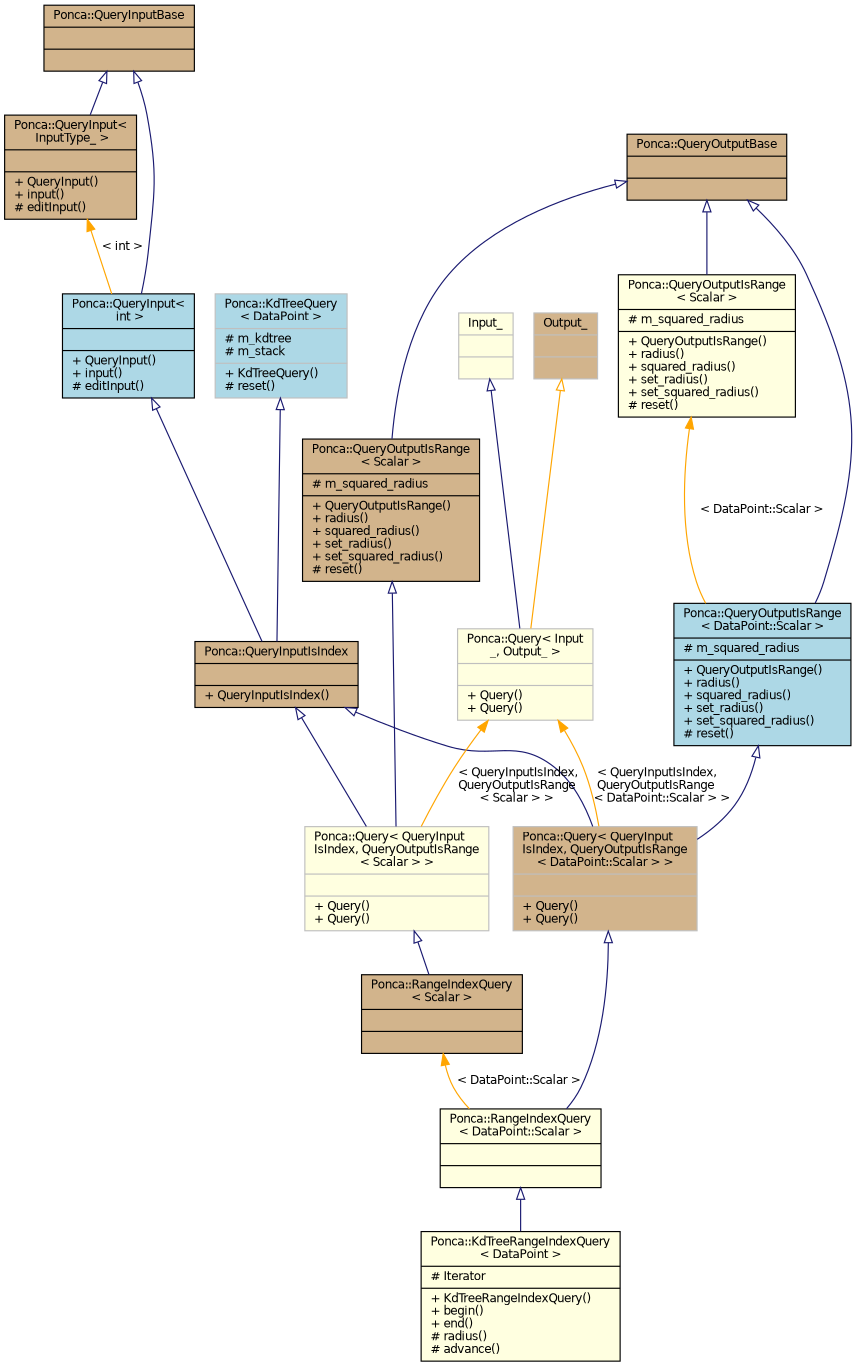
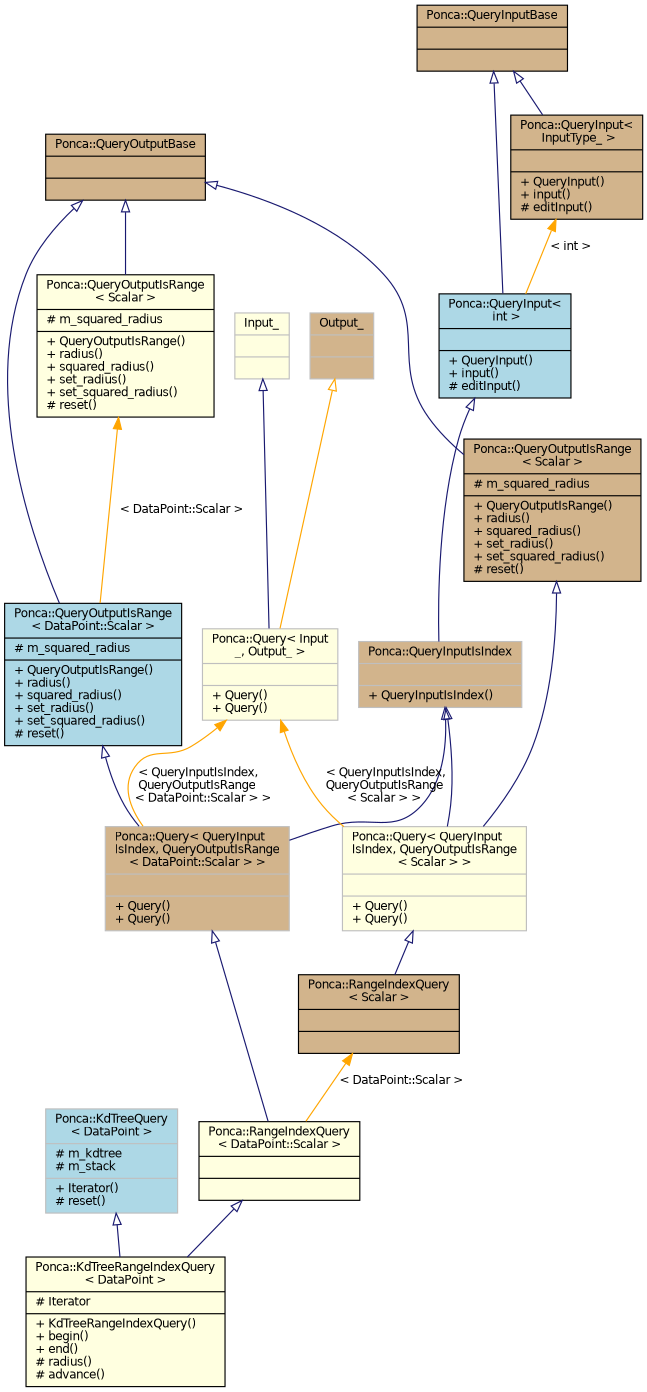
  digraph {
    node [color=black fillcolor=tan fontname=Helvetica fontsize=10 shape=record style=filled]
    edge [arrowtail=onormal color=midnightblue dir=back fontname=Helvetica fontsize=10 labelfontname=Helvetica labelfontsize=10 style=solid]
    n1 [fillcolor=lightyellow fontcolor=black height=0.2 label="{Ponca::KdTreeRangeIndexQuery\l\< DataPoint \>\n|# Iterator\l|+ KdTreeRangeIndexQuery()\l+ begin()\l+ end()\l# radius()\l# advance()\l}" width=0.4]
-   n2 [color=grey75 fillcolor=lightblue height=0.2 label="{Ponca::KdTreeQuery\l\< DataPoint \>\n|# m_kdtree\l# m_stack\l|+ KdTreeQuery()\l# reset()\l}" width=0.4]
+   n2 [color=grey75 fillcolor=lightblue height=0.2 label="{Ponca::KdTreeQuery\l\< DataPoint \>\n|# m_kdtree\l# m_stack\l|+ Iterator()\l# reset()\l}" width=0.4]
    n3 [fillcolor=lightyellow height=0.2 label="{Ponca::RangeIndexQuery\l\< DataPoint::Scalar \>\n||}" width=0.4]
    n4 [color=grey75 height=0.2 label="{Ponca::Query\< QueryInput\lIsIndex, QueryOutputIsRange\l\< DataPoint::Scalar \> \>\n||+ Query()\l+ Query()\l}" width=0.4]
-   n5 [height=0.2 label="{Ponca::QueryInputIsIndex\n||+ QueryInputIsIndex()\l}" width=0.4]
+   n5 [color=grey75 height=0.2 label="{Ponca::QueryInputIsIndex\n||+ QueryInputIsIndex()\l}" width=0.4]
    n6 [color=grey75 fillcolor=lightyellow height=0.2 label="{Ponca::Query\< QueryInput\lIsIndex, QueryOutputIsRange\l\< Scalar \> \>\n||+ Query()\l+ Query()\l}" width=0.4]
    n7 [height=0.2 label="{Ponca::RangeIndexQuery\l\< Scalar \>\n||}" width=0.4]
    n8 [fillcolor=lightblue height=0.2 label="{Ponca::QueryInput\<\l int \>\n||+ QueryInput()\l+ input()\l# editInput()\l}" width=0.4]
    n9 [height=0.2 label="{Ponca::QueryInputBase\n||}" width=0.4]
    n10 [height=0.2 label="{Ponca::QueryInput\<\l InputType_ \>\n||+ QueryInput()\l+ input()\l# editInput()\l}" width=0.4]
    n11 [fillcolor=lightblue height=0.2 label="{Ponca::QueryOutputIsRange\l\< DataPoint::Scalar \>\n|# m_squared_radius\l|+ QueryOutputIsRange()\l+ radius()\l+ squared_radius()\l+ set_radius()\l+ set_squared_radius()\l# reset()\l}" width=0.4]
    n12 [height=0.2 label="{Ponca::QueryOutputBase\n||}" width=0.4]
    n13 [fillcolor=lightyellow height=0.2 label="{Ponca::QueryOutputIsRange\l\< Scalar \>\n|# m_squared_radius\l|+ QueryOutputIsRange()\l+ radius()\l+ squared_radius()\l+ set_radius()\l+ set_squared_radius()\l# reset()\l}" width=0.4]
    n14 [height=0.2 label="{Ponca::QueryOutputIsRange\l\< Scalar \>\n|# m_squared_radius\l|+ QueryOutputIsRange()\l+ radius()\l+ squared_radius()\l+ set_radius()\l+ set_squared_radius()\l# reset()\l}" width=0.4]
    n15 [color=grey75 fillcolor=lightyellow height=0.2 label="{Ponca::Query\< Input\l_, Output_ \>\n||+ Query()\l+ Query()\l}" width=0.4]
    n16 [color=grey75 fillcolor=lightyellow height=0.2 label="{Input_\n||}" width=0.4]
    n17 [color=grey75 height=0.2 label="{Output_\n||}" width=0.4]
-   n2 -> n5
+   n2 -> n1
    n3 -> n1
    n4 -> n3
    n5 -> n4
    n5 -> n6
    n6 -> n7
    n7 -> n3 [color=orange label=" \< DataPoint::Scalar \>" arrowtail=""]
    n8 -> n5
    n9 -> n8
    n9 -> n10
    n10 -> n8 [color=orange label=" \< int \>" arrowtail=""]
    n11 -> n4
    n12 -> n11
    n12 -> n13
    n12 -> n14
    n13 -> n11 [color=orange label=" \< DataPoint::Scalar \>" arrowtail=""]
    n14 -> n6
    n15 -> n4 [color=orange label=" \< QueryInputIsIndex,\l QueryOutputIsRange\l\< DataPoint::Scalar \> \>" arrowtail=""]
    n15 -> n6 [color=orange label=" \< QueryInputIsIndex,\l QueryOutputIsRange\l\< Scalar \> \>" arrowtail=""]
    n16 -> n15
    n17 -> n15 [color=orange]
  }
